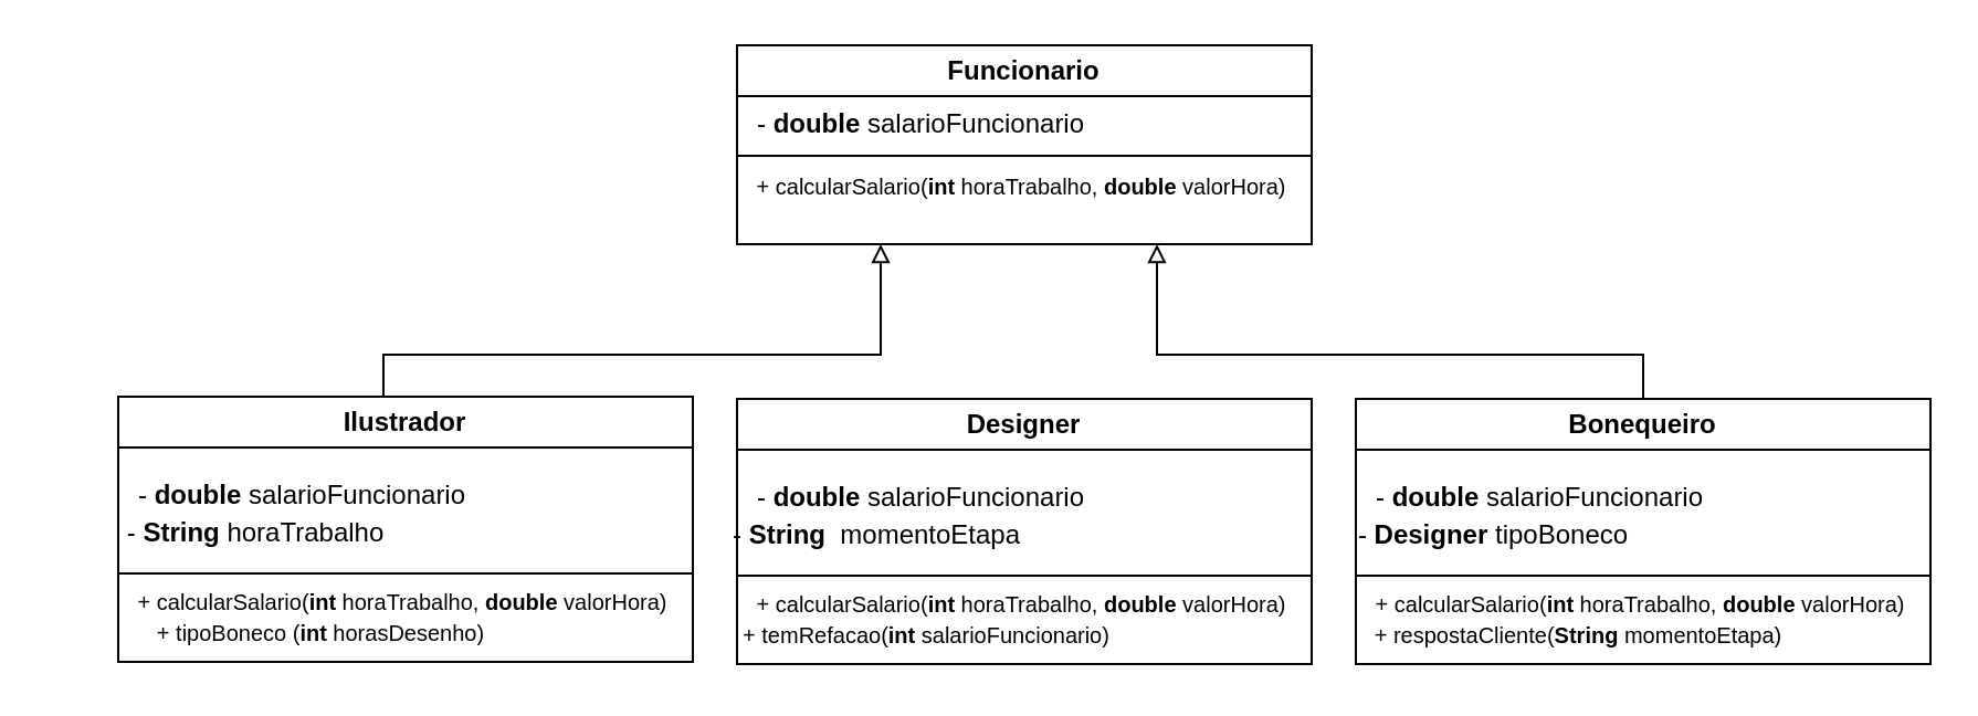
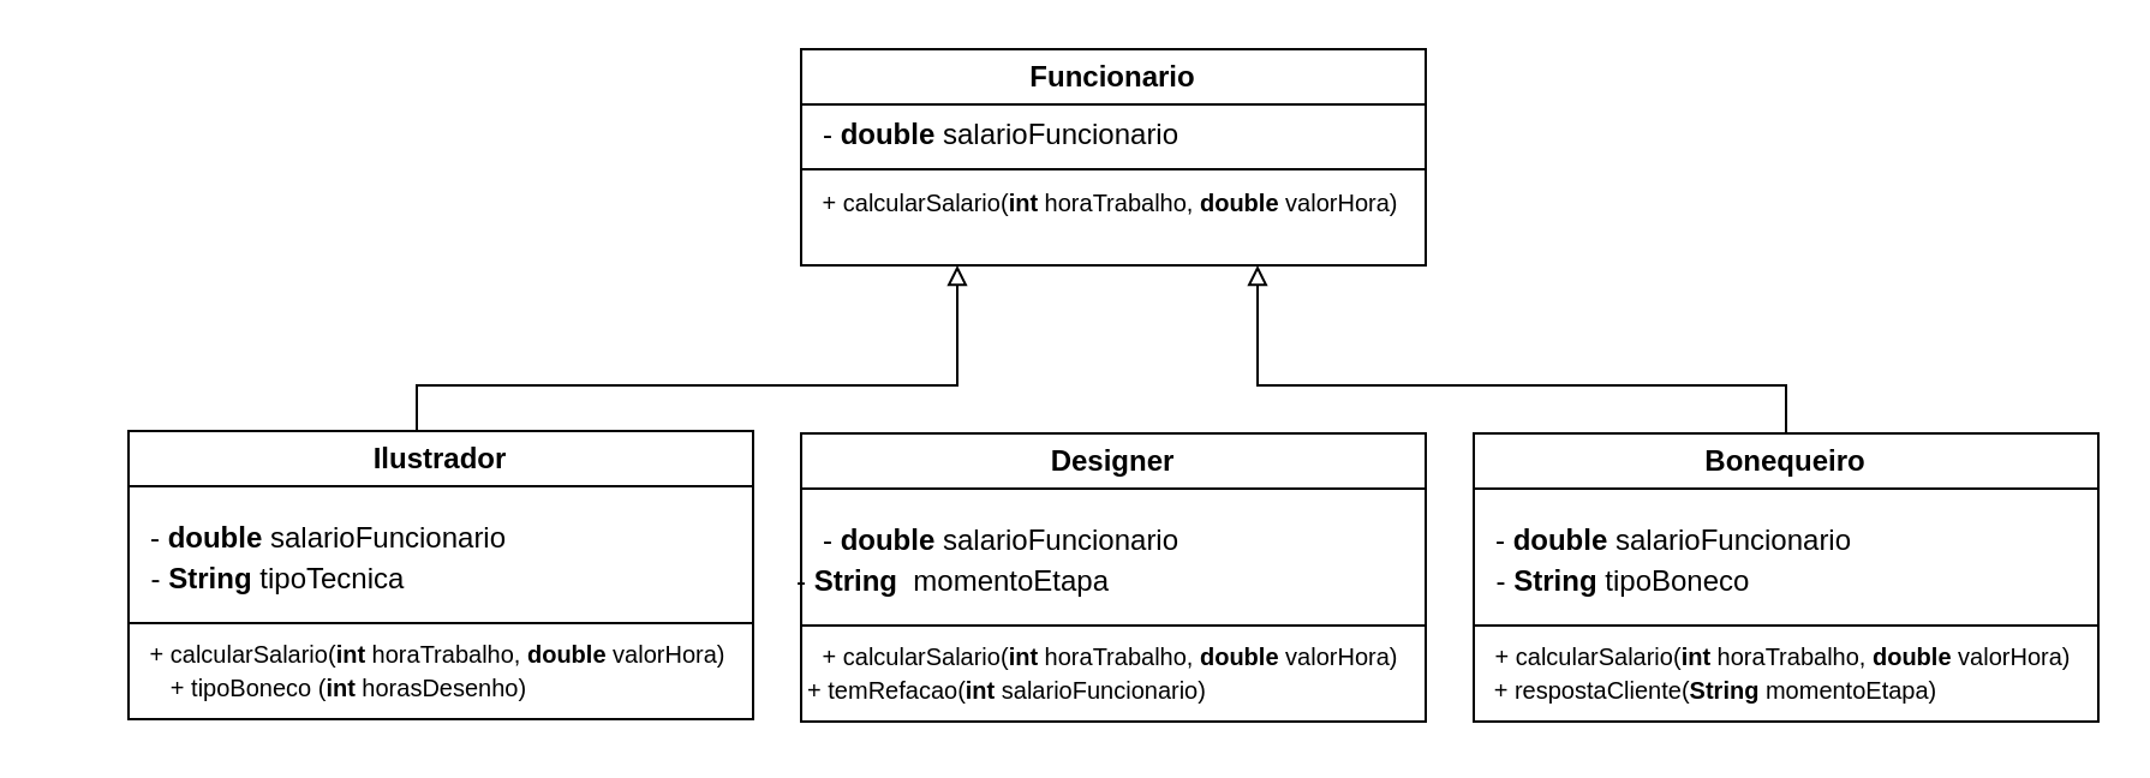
  <mxCell id="0" />
  <mxCell id="1" parent="0" />
  <mxCell id="2" value="Funcionario" style="swimlane;whiteSpace=wrap;html=1;" vertex="1" parent="1"><mxGeometry x="333" y="20" width="260" height="90" as="geometry" /></mxCell>
  <mxCell id="3" value="- &lt;b&gt;double&lt;/b&gt; salarioFuncionario" style="text;strokeColor=none;align=center;fillColor=none;html=1;verticalAlign=middle;whiteSpace=wrap;rounded=0;" vertex="1" parent="2"><mxGeometry x="2" y="21" width="163" height="30" as="geometry" /></mxCell>
  <mxCell id="4" value="&lt;font style=&quot;font-size: 10px;&quot;&gt;+ calcularSalario(&lt;b&gt;int&lt;/b&gt; horaTrabalho, &lt;b&gt;double&lt;/b&gt; valorHora)&lt;/font&gt;" style="text;strokeColor=none;align=center;fillColor=none;html=1;verticalAlign=middle;whiteSpace=wrap;rounded=0;" vertex="1" parent="2"><mxGeometry x="4" y="49" width="250" height="30" as="geometry" /></mxCell>
  <mxCell id="5" value="" style="endArrow=none;html=1;rounded=0;exitX=0;exitY=0.5;exitDx=0;exitDy=0;" edge="1" parent="1"><mxGeometry width="50" height="50" relative="1" as="geometry"><mxPoint x="333" y="70" as="sourcePoint" /><mxPoint x="593" y="70" as="targetPoint" /></mxGeometry></mxCell>
  <mxCell id="6" value="Ilustrador" style="swimlane;whiteSpace=wrap;html=1;" vertex="1" parent="1"><mxGeometry y="179" width="260" height="120" as="geometry" x="53" /></mxCell>
  <mxCell id="7" value="- &lt;b&gt;double&lt;/b&gt; salarioFuncionario" style="text;strokeColor=none;align=center;fillColor=none;html=1;verticalAlign=middle;whiteSpace=wrap;rounded=0;" vertex="1" parent="6"><mxGeometry x="2" y="30" width="163" height="30" as="geometry" /></mxCell>
  <mxCell id="8" value="&lt;font style=&quot;font-size: 10px;&quot;&gt;+ calcularSalario(&lt;b&gt;int&lt;/b&gt; horaTrabalho, &lt;b&gt;double&lt;/b&gt; valorHora)&lt;/font&gt;" style="text;strokeColor=none;align=center;fillColor=none;html=1;verticalAlign=middle;whiteSpace=wrap;rounded=0;" vertex="1" parent="6"><mxGeometry x="4" y="78" width="250" height="30" as="geometry" /></mxCell>
  <mxCell id="9" value="" style="endArrow=none;html=1;rounded=0;exitX=0;exitY=0.5;exitDx=0;exitDy=0;" edge="1" parent="1"><mxGeometry width="50" height="50" relative="1" as="geometry"><mxPoint y="259" as="sourcePoint" x="53" /><mxPoint x="313" y="259" as="targetPoint" /></mxGeometry></mxCell>
  <mxCell id="10" value="Designer" style="swimlane;whiteSpace=wrap;html=1;" vertex="1" parent="1"><mxGeometry x="333" y="180" width="260" height="120" as="geometry" /></mxCell>
  <mxCell id="11" value="- &lt;b&gt;double&lt;/b&gt; salarioFuncionario" style="text;strokeColor=none;align=center;fillColor=none;html=1;verticalAlign=middle;whiteSpace=wrap;rounded=0;" vertex="1" parent="10"><mxGeometry x="2" y="30" width="163" height="30" as="geometry" /></mxCell>
  <mxCell id="12" value="&lt;font style=&quot;font-size: 10px;&quot;&gt;+ calcularSalario(&lt;b&gt;int&lt;/b&gt; horaTrabalho, &lt;b&gt;double&lt;/b&gt; valorHora)&lt;/font&gt;" style="text;strokeColor=none;align=center;fillColor=none;html=1;verticalAlign=middle;whiteSpace=wrap;rounded=0;" vertex="1" parent="10"><mxGeometry x="4" y="78" width="250" height="30" as="geometry" /></mxCell>
  <mxCell id="13" value="" style="endArrow=none;html=1;rounded=0;exitX=0;exitY=0.5;exitDx=0;exitDy=0;" edge="1" parent="1"><mxGeometry width="50" height="50" relative="1" as="geometry"><mxPoint x="333" y="260" as="sourcePoint" /><mxPoint x="593" y="260" as="targetPoint" /></mxGeometry></mxCell>
  <mxCell id="14" value="Bonequeiro" style="swimlane;whiteSpace=wrap;html=1;" vertex="1" parent="1"><mxGeometry x="613" y="180" width="260" height="120" as="geometry" /></mxCell>
  <mxCell id="15" value="- &lt;b&gt;double&lt;/b&gt; salarioFuncionario" style="text;strokeColor=none;align=center;fillColor=none;html=1;verticalAlign=middle;whiteSpace=wrap;rounded=0;" vertex="1" parent="14"><mxGeometry x="2" y="30" width="163" height="30" as="geometry" /></mxCell>
  <mxCell id="16" value="&lt;font style=&quot;font-size: 10px;&quot;&gt;+ calcularSalario(&lt;b&gt;int&lt;/b&gt; horaTrabalho, &lt;b&gt;double&lt;/b&gt; valorHora)&lt;/font&gt;" style="text;strokeColor=none;align=center;fillColor=none;html=1;verticalAlign=middle;whiteSpace=wrap;rounded=0;" vertex="1" parent="14"><mxGeometry x="4" y="78" width="250" height="30" as="geometry" /></mxCell>
  <mxCell id="17" value="" style="endArrow=none;html=1;rounded=0;exitX=0;exitY=0.5;exitDx=0;exitDy=0;" edge="1" parent="1"><mxGeometry width="50" height="50" relative="1" as="geometry"><mxPoint x="613" y="260" as="sourcePoint" /><mxPoint x="873" y="260" as="targetPoint" /></mxGeometry></mxCell>
  <mxCell id="18" value="" style="endArrow=block;html=1;rounded=0;entryX=0.25;entryY=1;entryDx=0;entryDy=0;endFill=0;" edge="1" parent="1" target="2"><mxGeometry width="50" height="50" relative="1" as="geometry"><mxPoint x="173" y="179" as="sourcePoint" /><mxPoint x="223" y="129" as="targetPoint" /><Array as="points"><mxPoint x="173" y="160" /><mxPoint x="398" y="160" /></Array></mxGeometry></mxCell>
  <mxCell id="19" value="" style="endArrow=block;html=1;rounded=0;exitX=0.5;exitY=0;exitDx=0;exitDy=0;endFill=0;" edge="1" parent="1" source="14"><mxGeometry width="50" height="50" relative="1" as="geometry"><mxPoint x="523" y="189" as="sourcePoint" /><mxPoint x="523" y="110" as="targetPoint" /><Array as="points"><mxPoint x="743" y="160" /><mxPoint x="643" y="160" /><mxPoint x="523" y="160" /></Array></mxGeometry></mxCell>
- <mxCell id="20" value="- &lt;b&gt;String&lt;/b&gt;&amp;nbsp;horaTrabalho" style="text;strokeColor=none;align=center;fillColor=none;html=1;verticalAlign=middle;whiteSpace=wrap;rounded=0;" vertex="1" parent="1"><mxGeometry x="34" y="226" width="163" height="30" as="geometry" /></mxCell>
+ <mxCell id="20" value="- &lt;b&gt;String&lt;/b&gt;&amp;nbsp;tipoTecnica" style="text;strokeColor=none;align=center;fillColor=none;html=1;verticalAlign=middle;whiteSpace=wrap;rounded=0;" vertex="1" parent="1"><mxGeometry x="34" y="226" width="163" height="30" as="geometry" /></mxCell>
  <mxCell id="21" value="- &lt;b&gt;String&amp;nbsp;&lt;/b&gt;&amp;nbsp;momentoEtapa" style="text;strokeColor=none;align=center;fillColor=none;html=1;verticalAlign=middle;whiteSpace=wrap;rounded=0;" vertex="1" parent="1"><mxGeometry x="315" y="227" width="163" height="30" as="geometry" /></mxCell>
- <mxCell id="22" value="- &lt;b&gt;Designer&lt;/b&gt;&amp;nbsp;tipoBoneco" style="text;strokeColor=none;align=center;fillColor=none;html=1;verticalAlign=middle;whiteSpace=wrap;rounded=0;" vertex="1" parent="1"><mxGeometry x="594" y="227" width="163" height="30" as="geometry" /></mxCell>
+ <mxCell id="22" value="- &lt;b&gt;String&lt;/b&gt;&amp;nbsp;tipoBoneco" style="text;strokeColor=none;align=center;fillColor=none;html=1;verticalAlign=middle;whiteSpace=wrap;rounded=0;" vertex="1" parent="1"><mxGeometry x="594" y="227" width="163" height="30" as="geometry" /></mxCell>
  <mxCell id="23" value="&lt;font style=&quot;font-size: 10px;&quot;&gt;+ tipoBoneco (&lt;b&gt;int&lt;/b&gt; horasDesenho)&lt;/font&gt;" style="text;strokeColor=none;align=center;fillColor=none;html=1;verticalAlign=middle;whiteSpace=wrap;rounded=0;" vertex="1" parent="1"><mxGeometry x="20" y="271" width="250" height="30" as="geometry" /></mxCell>
  <mxCell id="24" value="&lt;font style=&quot;font-size: 10px;&quot;&gt;+ temRefacao(&lt;b&gt;int&lt;/b&gt;&amp;nbsp;salarioFuncionario)&lt;/font&gt;" style="text;strokeColor=none;align=center;fillColor=none;html=1;verticalAlign=middle;whiteSpace=wrap;rounded=0;" vertex="1" parent="1"><mxGeometry x="294" y="272" width="250" height="30" as="geometry" /></mxCell>
  <mxCell id="25" value="&lt;font style=&quot;font-size: 10px;&quot;&gt;+ respostaCliente(&lt;b&gt;String&lt;/b&gt;&amp;nbsp;momentoEtapa)&lt;/font&gt;" style="text;strokeColor=none;align=center;fillColor=none;html=1;verticalAlign=middle;whiteSpace=wrap;rounded=0;" vertex="1" parent="1"><mxGeometry x="589" y="272" width="250" height="30" as="geometry" /></mxCell>
